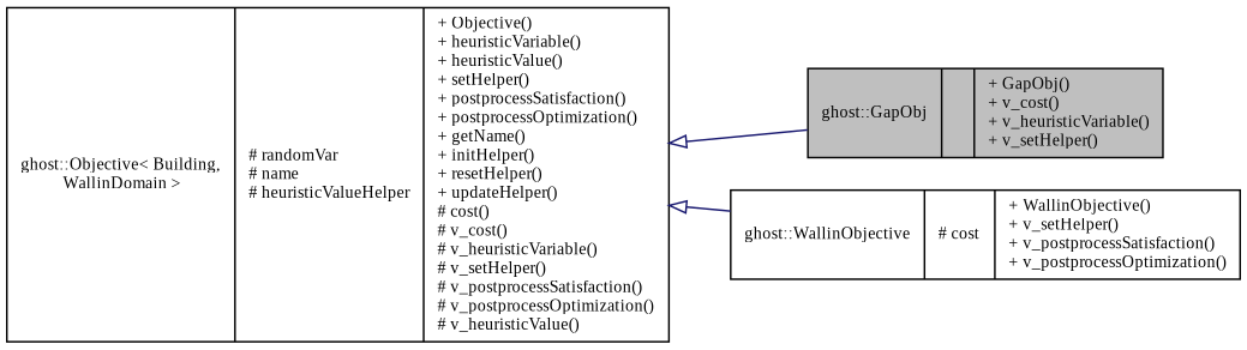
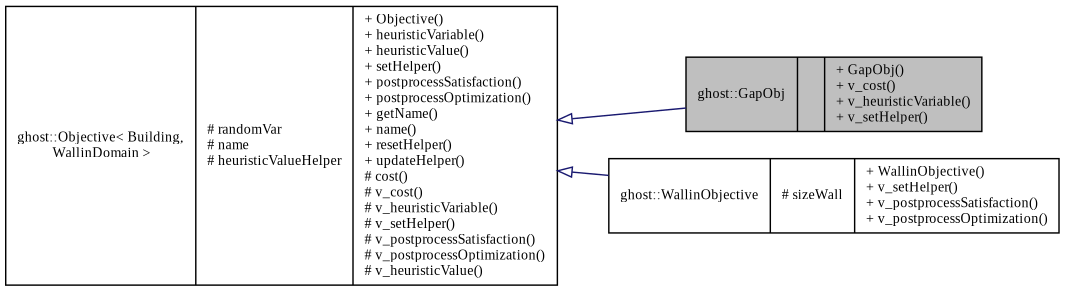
  digraph {
    fontname="Liberation Serif"
    rankdir=LR
    node [color=black fillcolor=white fontname="Liberation Serif" fontsize=10 shape=record style=filled]
    edge [arrowtail=onormal color=midnightblue dir=back fontname="Liberation Serif" fontsize=10 labelfontname=Helvetica labelfontsize=10 style=solid]
    n1 [fillcolor=grey75 fontcolor=black height=0.2 label="{ghost::GapObj\n||+ GapObj()\l+ v_cost()\l+ v_heuristicVariable()\l+ v_setHelper()\l}" width=0.4]
-   n2 [height=0.2 label="{ghost::WallinObjective\n|# cost\l|+ WallinObjective()\l+ v_setHelper()\l+ v_postprocessSatisfaction()\l+ v_postprocessOptimization()\l}" width=0.4]
-   n3 [height=0.2 label="{ghost::Objective\< Building,\l WallinDomain \>\n|# randomVar\l# name\l# heuristicValueHelper\l|+ Objective()\l+ heuristicVariable()\l+ heuristicValue()\l+ setHelper()\l+ postprocessSatisfaction()\l+ postprocessOptimization()\l+ getName()\l+ initHelper()\l+ resetHelper()\l+ updateHelper()\l# cost()\l# v_cost()\l# v_heuristicVariable()\l# v_setHelper()\l# v_postprocessSatisfaction()\l# v_postprocessOptimization()\l# v_heuristicValue()\l}" width=0.4]
+   n2 [height=0.2 label="{ghost::WallinObjective\n|# sizeWall\l|+ WallinObjective()\l+ v_setHelper()\l+ v_postprocessSatisfaction()\l+ v_postprocessOptimization()\l}" width=0.4]
+   n3 [height=0.2 label="{ghost::Objective\< Building,\l WallinDomain \>\n|# randomVar\l# name\l# heuristicValueHelper\l|+ Objective()\l+ heuristicVariable()\l+ heuristicValue()\l+ setHelper()\l+ postprocessSatisfaction()\l+ postprocessOptimization()\l+ getName()\l+ name()\l+ resetHelper()\l+ updateHelper()\l# cost()\l# v_cost()\l# v_heuristicVariable()\l# v_setHelper()\l# v_postprocessSatisfaction()\l# v_postprocessOptimization()\l# v_heuristicValue()\l}" width=0.4]
    n3 -> n1
    n3 -> n2
  }
